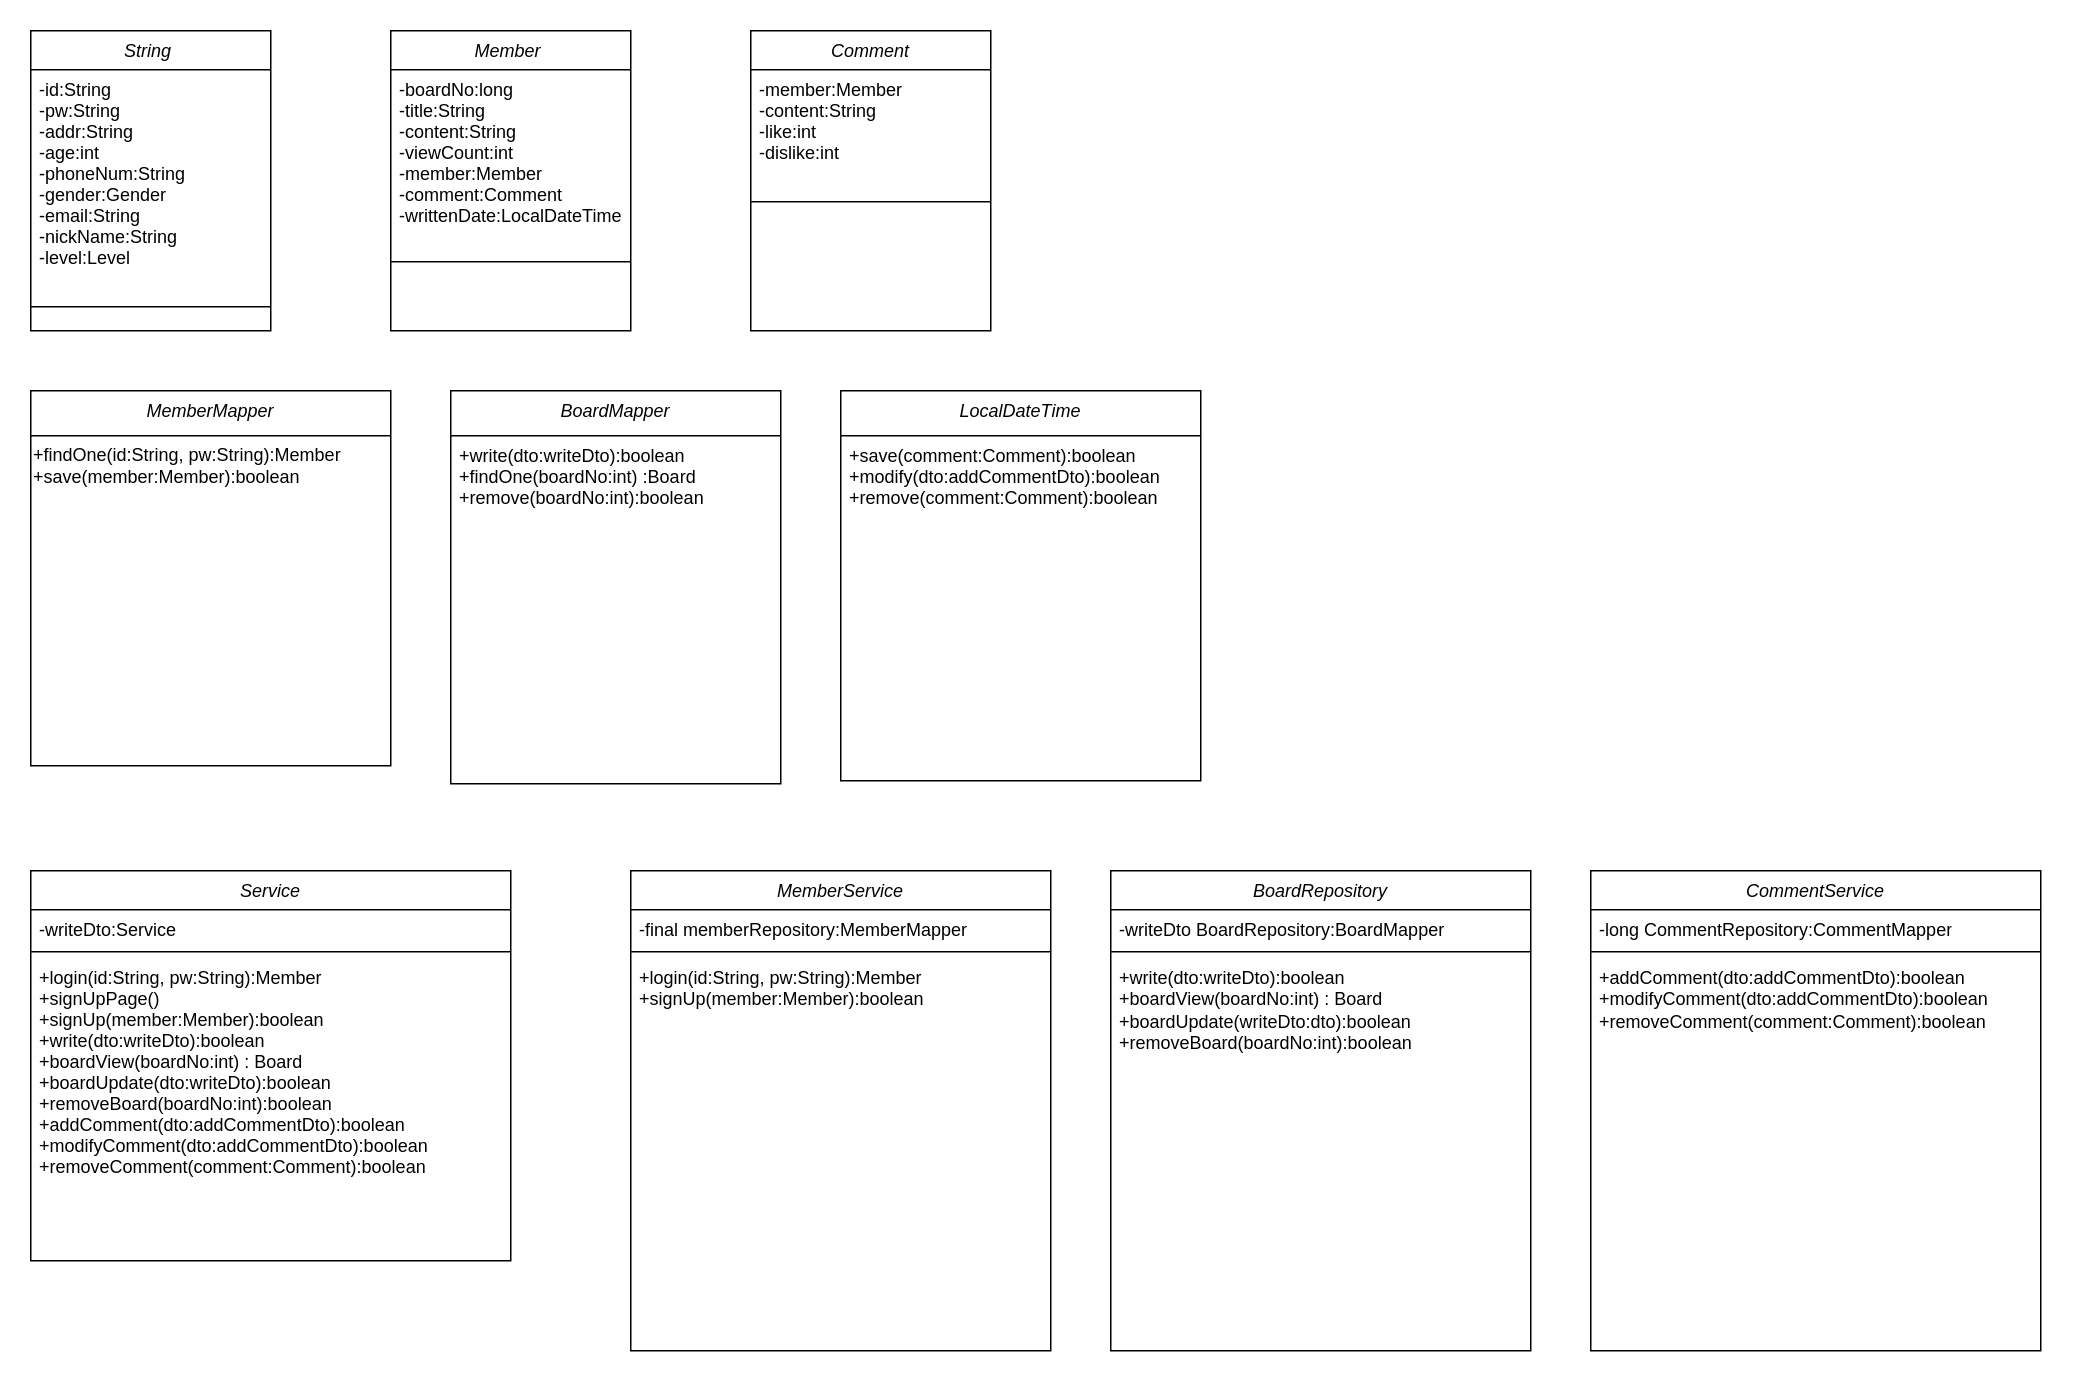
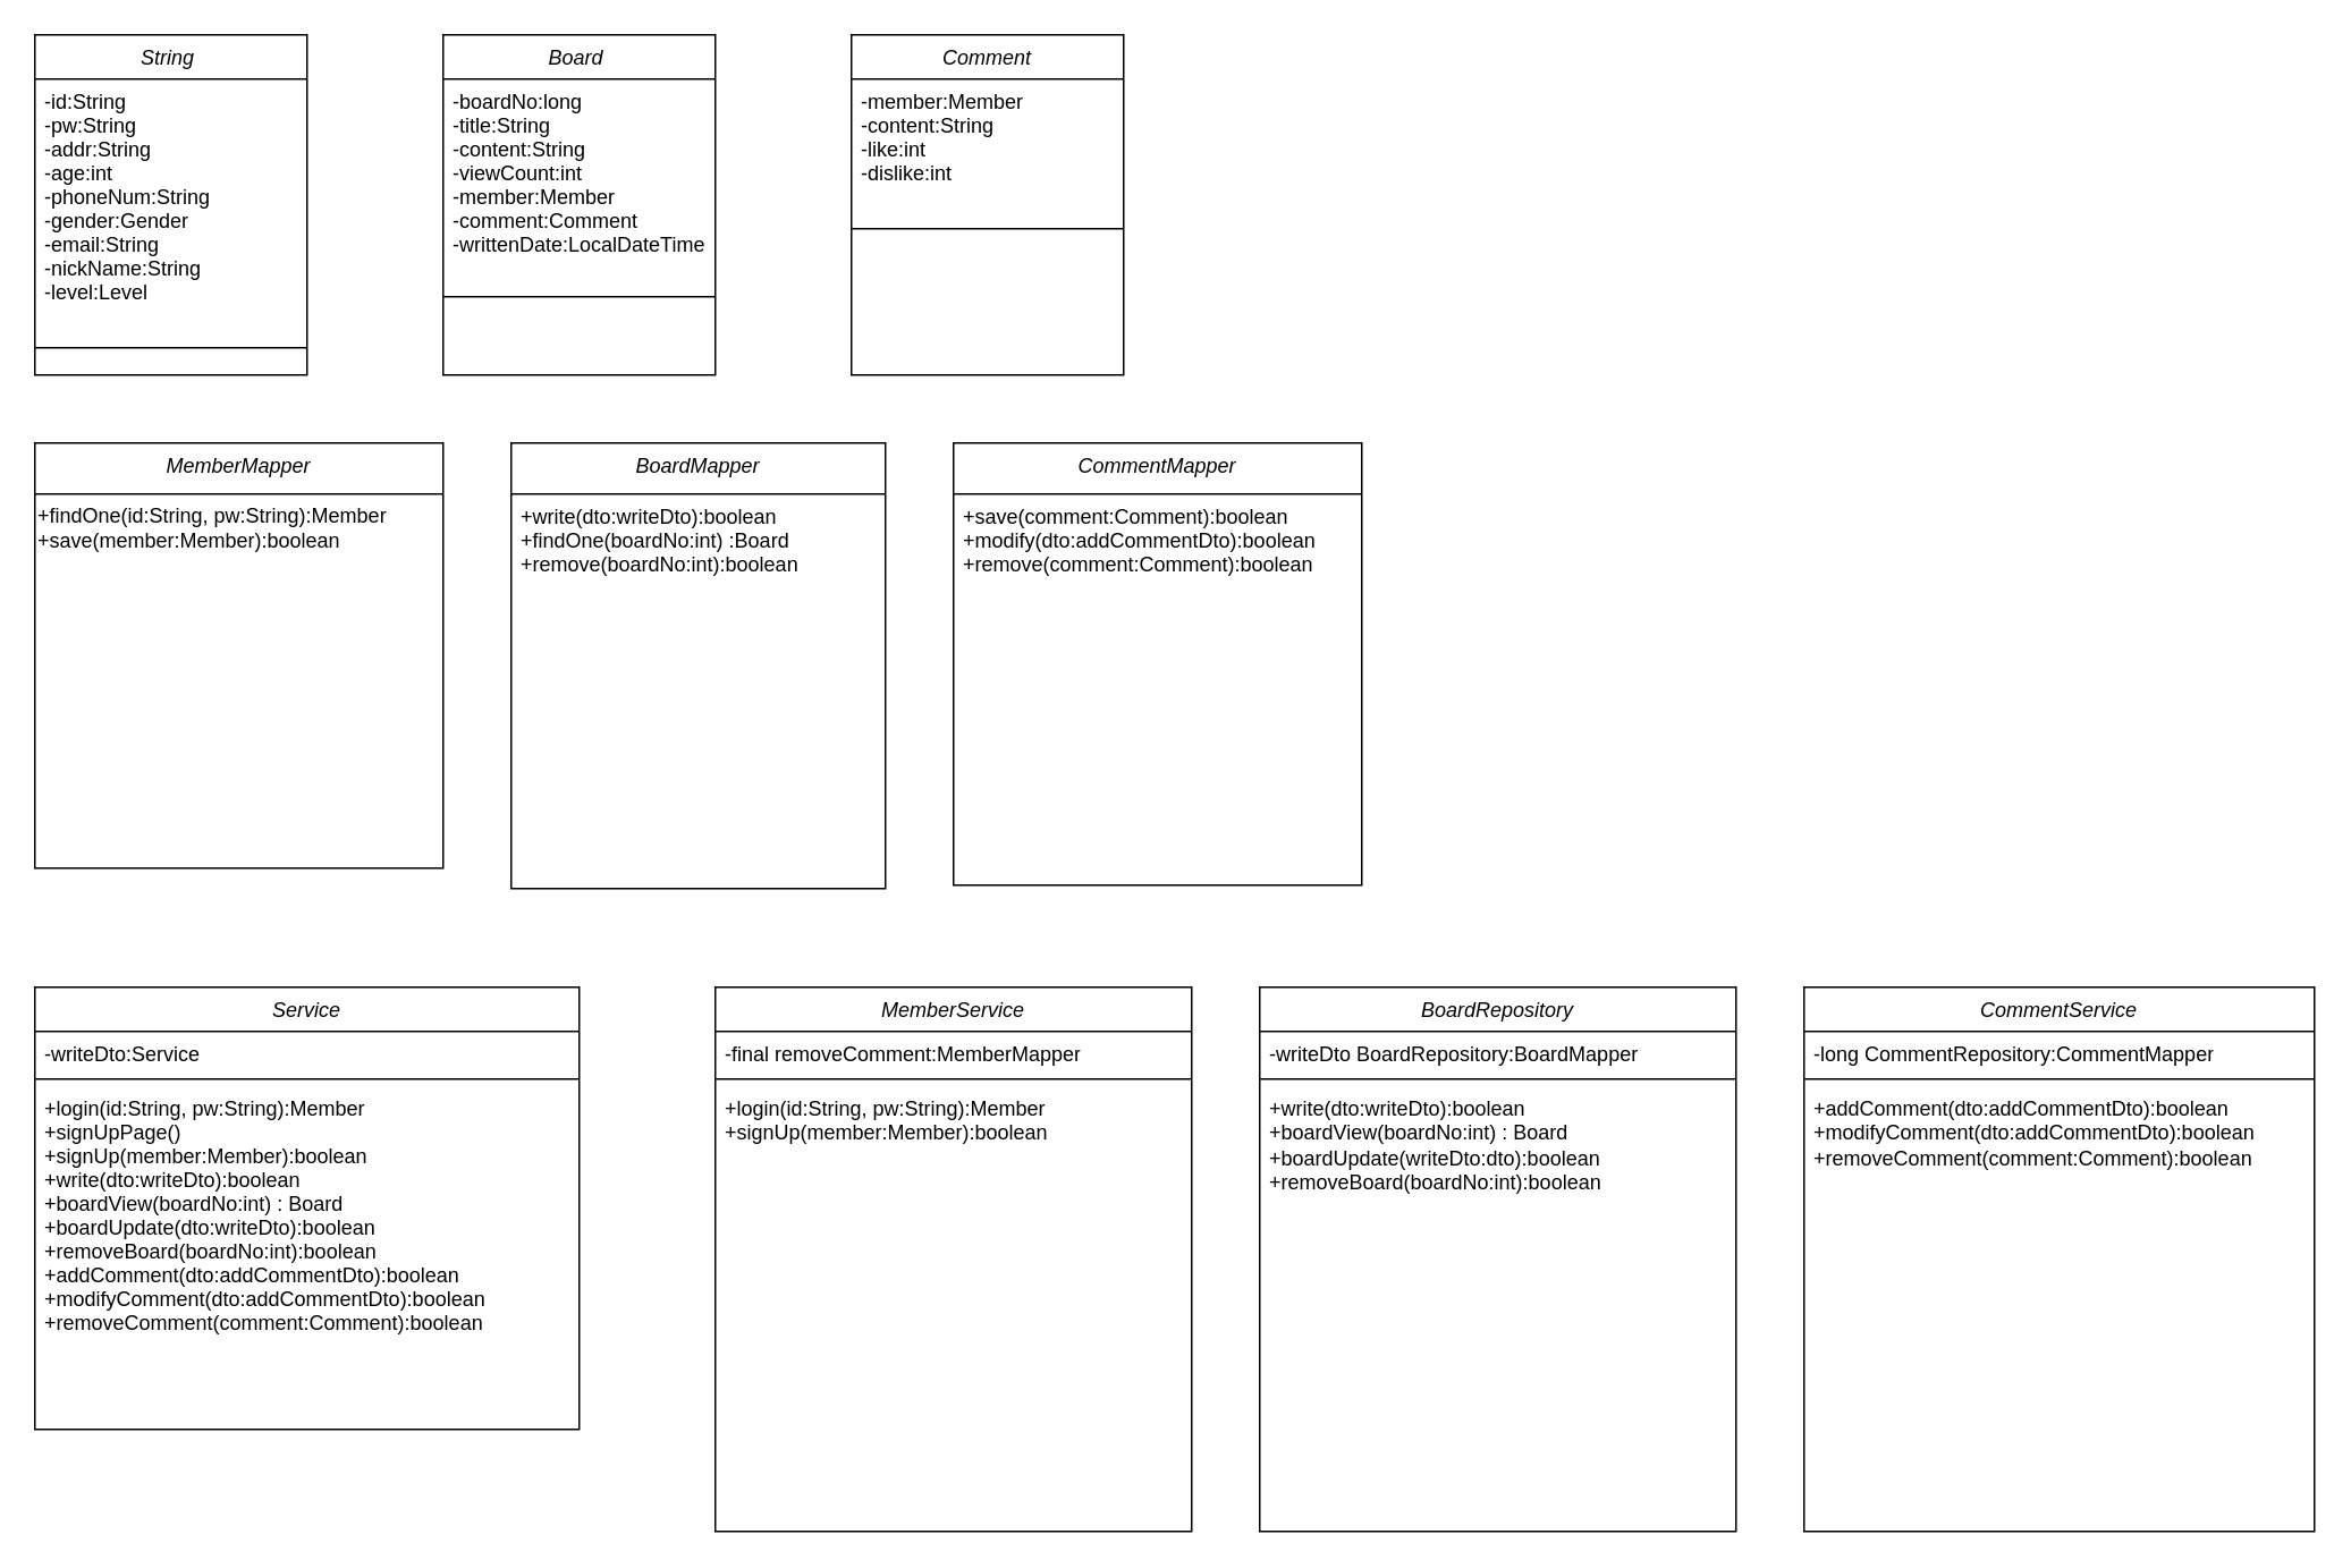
  <mxCell id="0" />
  <mxCell id="1" parent="0" />
  <mxCell id="2" value="String " style="swimlane;fontStyle=2;align=center;verticalAlign=top;childLayout=stackLayout;horizontal=1;startSize=26;horizontalStack=0;resizeParent=1;resizeLast=0;collapsible=1;marginBottom=0;rounded=0;shadow=0;strokeWidth=1;" parent="1" vertex="1"><mxGeometry x="20" y="20" width="160" height="200" as="geometry"><mxRectangle x="230" y="140" width="160" height="26" as="alternateBounds" /></mxGeometry></mxCell>
  <mxCell id="3" value="-id:String&#10;-pw:String&#10;-addr:String&#10;-age:int&#10;-phoneNum:String&#10;-gender:Gender&#10;-email:String&#10;-nickName:String&#10;-level:Level&#10;&#10;" style="text;align=left;verticalAlign=top;spacingLeft=4;spacingRight=4;overflow=hidden;rotatable=0;points=[[0,0.5],[1,0.5]];portConstraint=eastwest;rounded=0;shadow=0;html=0;" parent="2" vertex="1"><mxGeometry y="26" width="160" height="154" as="geometry" /></mxCell>
  <mxCell id="4" value="" style="line;html=1;strokeWidth=1;align=left;verticalAlign=middle;spacingTop=-1;spacingLeft=3;spacingRight=3;rotatable=0;labelPosition=right;points=[];portConstraint=eastwest;" parent="2" vertex="1"><mxGeometry y="180" width="160" height="8" as="geometry" /></mxCell>
- <mxCell id="5" value="Member " style="swimlane;fontStyle=2;align=center;verticalAlign=top;childLayout=stackLayout;horizontal=1;startSize=26;horizontalStack=0;resizeParent=1;resizeLast=0;collapsible=1;marginBottom=0;rounded=0;shadow=0;strokeWidth=1;" parent="1" vertex="1"><mxGeometry x="260" y="20" width="160" height="200" as="geometry"><mxRectangle x="230" y="140" width="160" height="26" as="alternateBounds" /></mxGeometry></mxCell>
+ <mxCell id="5" value="Board " style="swimlane;fontStyle=2;align=center;verticalAlign=top;childLayout=stackLayout;horizontal=1;startSize=26;horizontalStack=0;resizeParent=1;resizeLast=0;collapsible=1;marginBottom=0;rounded=0;shadow=0;strokeWidth=1;" parent="1" vertex="1"><mxGeometry x="260" y="20" width="160" height="200" as="geometry"><mxRectangle x="230" y="140" width="160" height="26" as="alternateBounds" /></mxGeometry></mxCell>
  <mxCell id="6" value="-boardNo:long&#10;-title:String&#10;-content:String&#10;-viewCount:int&#10;-member:Member&#10;-comment:Comment&#10;-writtenDate:LocalDateTime" style="text;align=left;verticalAlign=top;spacingLeft=4;spacingRight=4;overflow=hidden;rotatable=0;points=[[0,0.5],[1,0.5]];portConstraint=eastwest;rounded=0;shadow=0;html=0;" parent="5" vertex="1"><mxGeometry y="26" width="160" height="124" as="geometry" /></mxCell>
  <mxCell id="7" value="" style="line;html=1;strokeWidth=1;align=left;verticalAlign=middle;spacingTop=-1;spacingLeft=3;spacingRight=3;rotatable=0;labelPosition=right;points=[];portConstraint=eastwest;" parent="5" vertex="1"><mxGeometry y="150" width="160" height="8" as="geometry" /></mxCell>
  <mxCell id="8" value="Comment" style="swimlane;fontStyle=2;align=center;verticalAlign=top;childLayout=stackLayout;horizontal=1;startSize=26;horizontalStack=0;resizeParent=1;resizeLast=0;collapsible=1;marginBottom=0;rounded=0;shadow=0;strokeWidth=1;" parent="1" vertex="1"><mxGeometry x="500" y="20" width="160" height="200" as="geometry"><mxRectangle x="230" y="140" width="160" height="26" as="alternateBounds" /></mxGeometry></mxCell>
  <mxCell id="9" value="-member:Member&#10;-content:String&#10;-like:int&#10;-dislike:int" style="text;align=left;verticalAlign=top;spacingLeft=4;spacingRight=4;overflow=hidden;rotatable=0;points=[[0,0.5],[1,0.5]];portConstraint=eastwest;rounded=0;shadow=0;html=0;" parent="8" vertex="1"><mxGeometry y="26" width="160" height="84" as="geometry" /></mxCell>
  <mxCell id="10" value="" style="line;html=1;strokeWidth=1;align=left;verticalAlign=middle;spacingTop=-1;spacingLeft=3;spacingRight=3;rotatable=0;labelPosition=right;points=[];portConstraint=eastwest;" parent="8" vertex="1"><mxGeometry y="110" width="160" height="8" as="geometry" /></mxCell>
  <mxCell id="11" value="Service" style="swimlane;fontStyle=2;align=center;verticalAlign=top;childLayout=stackLayout;horizontal=1;startSize=26;horizontalStack=0;resizeParent=1;resizeLast=0;collapsible=1;marginBottom=0;rounded=0;shadow=0;strokeWidth=1;" parent="1" vertex="1"><mxGeometry x="20" y="580" width="320" height="260" as="geometry"><mxRectangle x="230" y="140" width="160" height="26" as="alternateBounds" /></mxGeometry></mxCell>
  <mxCell id="12" value="-writeDto:Service&#10;" style="text;align=left;verticalAlign=top;spacingLeft=4;spacingRight=4;overflow=hidden;rotatable=0;points=[[0,0.5],[1,0.5]];portConstraint=eastwest;rounded=0;shadow=0;html=0;" parent="11" vertex="1"><mxGeometry y="26" width="320" height="24" as="geometry" /></mxCell>
  <mxCell id="13" value="" style="line;html=1;strokeWidth=1;align=left;verticalAlign=middle;spacingTop=-1;spacingLeft=3;spacingRight=3;rotatable=0;labelPosition=right;points=[];portConstraint=eastwest;" parent="11" vertex="1"><mxGeometry y="50" width="320" height="8" as="geometry" /></mxCell>
  <mxCell id="14" value="+login(id:String, pw:String):Member&#10;+signUpPage()&#10;+signUp(member:Member):boolean&#10;+write(dto:writeDto):boolean&#10;+boardView(boardNo:int) : Board&#10;+boardUpdate(dto:writeDto):boolean&#10;+removeBoard(boardNo:int):boolean&#10;+addComment(dto:addCommentDto):boolean&#10;+modifyComment(dto:addCommentDto):boolean&#10;+removeComment(comment:Comment):boolean" style="text;align=left;verticalAlign=top;spacingLeft=4;spacingRight=4;overflow=hidden;rotatable=0;points=[[0,0.5],[1,0.5]];portConstraint=eastwest;rounded=0;shadow=0;html=0;" parent="11" vertex="1"><mxGeometry y="58" width="320" height="172" as="geometry" /></mxCell>
  <mxCell id="15" value="MemberService" style="swimlane;fontStyle=2;align=center;verticalAlign=top;childLayout=stackLayout;horizontal=1;startSize=26;horizontalStack=0;resizeParent=1;resizeLast=0;collapsible=1;marginBottom=0;rounded=0;shadow=0;strokeWidth=1;" parent="1" vertex="1"><mxGeometry x="420" y="580" width="280" height="320" as="geometry"><mxRectangle x="230" y="140" width="160" height="26" as="alternateBounds" /></mxGeometry></mxCell>
- <mxCell id="16" value="-final memberRepository:MemberMapper&#10;" style="text;align=left;verticalAlign=top;spacingLeft=4;spacingRight=4;overflow=hidden;rotatable=0;points=[[0,0.5],[1,0.5]];portConstraint=eastwest;rounded=0;shadow=0;html=0;whiteSpace=wrap;" parent="15" vertex="1"><mxGeometry y="26" width="280" height="24" as="geometry" /></mxCell>
+ <mxCell id="16" value="-final removeComment:MemberMapper&#10;" style="text;align=left;verticalAlign=top;spacingLeft=4;spacingRight=4;overflow=hidden;rotatable=0;points=[[0,0.5],[1,0.5]];portConstraint=eastwest;rounded=0;shadow=0;html=0;whiteSpace=wrap;" parent="15" vertex="1"><mxGeometry y="26" width="280" height="24" as="geometry" /></mxCell>
  <mxCell id="17" value="" style="line;html=1;strokeWidth=1;align=left;verticalAlign=middle;spacingTop=-1;spacingLeft=3;spacingRight=3;rotatable=0;labelPosition=right;points=[];portConstraint=eastwest;" parent="15" vertex="1"><mxGeometry y="50" width="280" height="8" as="geometry" /></mxCell>
  <mxCell id="18" value="+login(id:String, pw:String):Member&#10;+signUp(member:Member):boolean&#10;" style="text;align=left;verticalAlign=top;spacingLeft=4;spacingRight=4;overflow=hidden;rotatable=0;points=[[0,0.5],[1,0.5]];portConstraint=eastwest;rounded=0;shadow=0;html=0;whiteSpace=wrap;" parent="15" vertex="1"><mxGeometry y="58" width="280" height="222" as="geometry" /></mxCell>
  <mxCell id="19" value="MemberMapper" style="swimlane;fontStyle=2;align=center;verticalAlign=top;childLayout=stackLayout;horizontal=1;startSize=30;horizontalStack=0;resizeParent=1;resizeLast=0;collapsible=1;marginBottom=0;rounded=0;shadow=0;strokeWidth=1;" parent="1" vertex="1"><mxGeometry x="20" y="260" width="240" height="250" as="geometry"><mxRectangle x="230" y="140" width="160" height="26" as="alternateBounds" /></mxGeometry></mxCell>
  <mxCell id="20" value="+findOne(id:String, pw:String):Member&lt;br&gt;+save(member:Member):boolean" style="text;html=1;align=left;verticalAlign=middle;resizable=0;points=[];autosize=1;strokeColor=none;fillColor=none;" parent="19" vertex="1"><mxGeometry y="30" width="240" height="40" as="geometry" /></mxCell>
  <mxCell id="21" value="BoardMapper" style="swimlane;fontStyle=2;align=center;verticalAlign=top;childLayout=stackLayout;horizontal=1;startSize=30;horizontalStack=0;resizeParent=1;resizeLast=0;collapsible=1;marginBottom=0;rounded=0;shadow=0;strokeWidth=1;" parent="1" vertex="1"><mxGeometry x="300" y="260" width="220" height="262" as="geometry"><mxRectangle x="230" y="140" width="160" height="26" as="alternateBounds" /></mxGeometry></mxCell>
  <mxCell id="22" value="+write(dto:writeDto):boolean&#10;+findOne(boardNo:int) :Board&#10;+remove(boardNo:int):boolean" style="text;align=left;verticalAlign=top;spacingLeft=4;spacingRight=4;overflow=hidden;rotatable=0;points=[[0,0.5],[1,0.5]];portConstraint=eastwest;rounded=0;shadow=0;html=0;" parent="21" vertex="1"><mxGeometry y="30" width="220" height="172" as="geometry" /></mxCell>
- <mxCell id="23" value="LocalDateTime" style="swimlane;fontStyle=2;align=center;verticalAlign=top;childLayout=stackLayout;horizontal=1;startSize=30;horizontalStack=0;resizeParent=1;resizeLast=0;collapsible=1;marginBottom=0;rounded=0;shadow=0;strokeWidth=1;" parent="1" vertex="1"><mxGeometry x="560" y="260" width="240" height="260" as="geometry"><mxRectangle x="230" y="140" width="160" height="26" as="alternateBounds" /></mxGeometry></mxCell>
+ <mxCell id="23" value="CommentMapper" style="swimlane;fontStyle=2;align=center;verticalAlign=top;childLayout=stackLayout;horizontal=1;startSize=30;horizontalStack=0;resizeParent=1;resizeLast=0;collapsible=1;marginBottom=0;rounded=0;shadow=0;strokeWidth=1;" parent="1" vertex="1"><mxGeometry x="560" y="260" width="240" height="260" as="geometry"><mxRectangle x="230" y="140" width="160" height="26" as="alternateBounds" /></mxGeometry></mxCell>
  <mxCell id="24" value="+save(comment:Comment):boolean&#10;+modify(dto:addCommentDto):boolean&#10;+remove(comment:Comment):boolean" style="text;align=left;verticalAlign=top;spacingLeft=4;spacingRight=4;overflow=hidden;rotatable=0;points=[[0,0.5],[1,0.5]];portConstraint=eastwest;rounded=0;shadow=0;html=0;" parent="23" vertex="1"><mxGeometry y="30" width="240" height="172" as="geometry" /></mxCell>
  <mxCell id="25" value="BoardRepository" style="swimlane;fontStyle=2;align=center;verticalAlign=top;childLayout=stackLayout;horizontal=1;startSize=26;horizontalStack=0;resizeParent=1;resizeLast=0;collapsible=1;marginBottom=0;rounded=0;shadow=0;strokeWidth=1;" parent="1" vertex="1"><mxGeometry x="740" y="580" width="280" height="320" as="geometry"><mxRectangle x="230" y="140" width="160" height="26" as="alternateBounds" /></mxGeometry></mxCell>
  <mxCell id="26" value="-writeDto BoardRepository:BoardMapper&#10;" style="text;align=left;verticalAlign=top;spacingLeft=4;spacingRight=4;overflow=hidden;rotatable=0;points=[[0,0.5],[1,0.5]];portConstraint=eastwest;rounded=0;shadow=0;html=0;whiteSpace=wrap;" parent="25" vertex="1"><mxGeometry y="26" width="280" height="24" as="geometry" /></mxCell>
  <mxCell id="27" value="" style="line;html=1;strokeWidth=1;align=left;verticalAlign=middle;spacingTop=-1;spacingLeft=3;spacingRight=3;rotatable=0;labelPosition=right;points=[];portConstraint=eastwest;" parent="25" vertex="1"><mxGeometry y="50" width="280" height="8" as="geometry" /></mxCell>
  <mxCell id="28" value="+write(dto:writeDto):boolean&#10;+boardView(boardNo:int) : Board&#10;+boardUpdate(writeDto:dto):boolean&#10;+removeBoard(boardNo:int):boolean" style="text;align=left;verticalAlign=top;spacingLeft=4;spacingRight=4;overflow=hidden;rotatable=0;points=[[0,0.5],[1,0.5]];portConstraint=eastwest;rounded=0;shadow=0;html=0;whiteSpace=wrap;" parent="25" vertex="1"><mxGeometry y="58" width="280" height="222" as="geometry" /></mxCell>
  <mxCell id="29" value="CommentService" style="swimlane;fontStyle=2;align=center;verticalAlign=top;childLayout=stackLayout;horizontal=1;startSize=26;horizontalStack=0;resizeParent=1;resizeLast=0;collapsible=1;marginBottom=0;rounded=0;shadow=0;strokeWidth=1;" parent="1" vertex="1"><mxGeometry x="1060" y="580" width="300" height="320" as="geometry"><mxRectangle x="230" y="140" width="160" height="26" as="alternateBounds" /></mxGeometry></mxCell>
  <mxCell id="30" value="-long CommentRepository:CommentMapper" style="text;align=left;verticalAlign=top;spacingLeft=4;spacingRight=4;overflow=hidden;rotatable=0;points=[[0,0.5],[1,0.5]];portConstraint=eastwest;rounded=0;shadow=0;html=0;whiteSpace=wrap;" parent="29" vertex="1"><mxGeometry y="26" width="300" height="24" as="geometry" /></mxCell>
  <mxCell id="31" value="" style="line;html=1;strokeWidth=1;align=left;verticalAlign=middle;spacingTop=-1;spacingLeft=3;spacingRight=3;rotatable=0;labelPosition=right;points=[];portConstraint=eastwest;" parent="29" vertex="1"><mxGeometry y="50" width="300" height="8" as="geometry" /></mxCell>
  <mxCell id="32" value="+addComment(dto:addCommentDto):boolean&#10;+modifyComment(dto:addCommentDto):boolean&#10;+removeComment(comment:Comment):boolean&#10;" style="text;align=left;verticalAlign=top;spacingLeft=4;spacingRight=4;overflow=hidden;rotatable=0;points=[[0,0.5],[1,0.5]];portConstraint=eastwest;rounded=0;shadow=0;html=0;whiteSpace=wrap;" parent="29" vertex="1"><mxGeometry y="58" width="300" height="222" as="geometry" /></mxCell>
